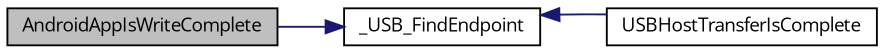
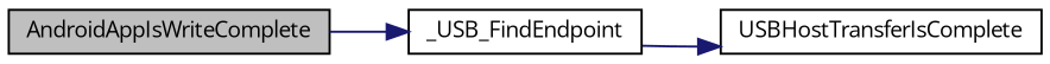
  digraph {
    fontname="Open Sans"
    rankdir=LR
    node [color=black fillcolor=white fontname="Open Sans" fontsize=10 shape=record style=filled]
    edge [color=midnightblue fontname="Open Sans" fontsize=10 labelfontname=Helvetica labelfontsize=10 style=solid]
    n1 [fillcolor=grey75 fontcolor=black height=0.2 label=AndroidAppIsWriteComplete width=0.4]
    n2 [height=0.2 label=_USB_FindEndpoint width=0.4]
    n3 [height=0.2 label=USBHostTransferIsComplete width=0.4]
    n1 -> n2
-   n3 -> n2
+   n2 -> n3
  }
